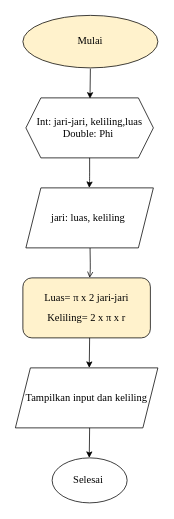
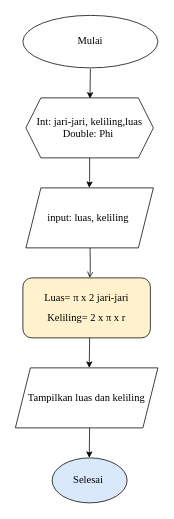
  <mxCell id="0" />
  <mxCell id="1" parent="0" />
- <mxCell id="2" value="Mulai" style="ellipse;whiteSpace=wrap;html=1;fontFamily=Times New Roman;fontSize=14;fillColor=#fff2cc;" vertex="1" parent="1"><mxGeometry x="30" y="20" width="180" height="70" as="geometry" /></mxCell>
+ <mxCell id="2" value="Mulai" style="ellipse;whiteSpace=wrap;html=1;fontFamily=Times New Roman;fontSize=14;" vertex="1" parent="1"><mxGeometry x="30" y="20" width="180" height="70" as="geometry" /></mxCell>
  <mxCell id="3" value="" style="endArrow=classic;html=1;" edge="1" parent="1"><mxGeometry width="50" height="50" relative="1" as="geometry"><mxPoint x="120" y="91" as="sourcePoint" /><mxPoint x="119.5" y="131" as="targetPoint" /><Array as="points" /></mxGeometry></mxCell>
  <mxCell id="4" value="Int: jari-jari, keliling,luas&lt;br&gt;Double: Phi&amp;nbsp;&lt;span style=&quot;color: rgba(0, 0, 0, 0); font-family: monospace; font-size: 0px; text-align: start;&quot;&gt;%3CmxGraphModel%3E%3Croot%3E%3CmxCell%20id%3D%220%22%2F%3E%3CmxCell%20id%3D%221%22%20parent%3D%220%22%2F%3E%3CmxCell%20id%3D%222%22%20value%3D%22input%3A%20panjang%2C%20lebar%26amp%3Bnbsp%3B%22%20style%3D%22shape%3Dparallelogram%3Bperimeter%3DparallelogramPerimeter%3BwhiteSpace%3Dwrap%3Bhtml%3D1%3BfixedSize%3D1%3BfontFamily%3DTimes%20New%20Roman%3BfontSize%3D14%3B%22%20vertex%3D%221%22%20parent%3D%221%22%3E%3CmxGeometry%20x%3D%22194%22%20y%3D%22240%22%20width%3D%22170%22%20height%3D%2280%22%20as%3D%22geometry%22%2F%3E%3C%2FmxCell%3E%3C%2Froot%3E%3C%2FmxGraphModel%3E&lt;/span&gt;" style="shape=hexagon;perimeter=hexagonPerimeter2;whiteSpace=wrap;html=1;fixedSize=1;fontFamily=Times New Roman;fontSize=14;" vertex="1" parent="1"><mxGeometry x="34" y="130" width="170" height="80" as="geometry" /></mxCell>
  <mxCell id="5" value="" style="endArrow=classic;html=1;" edge="1" parent="1"><mxGeometry width="50" height="50" relative="1" as="geometry"><mxPoint x="119" y="210" as="sourcePoint" /><mxPoint x="118.5" y="250" as="targetPoint" /><Array as="points"><mxPoint x="119" y="240" /></Array></mxGeometry></mxCell>
  <mxCell id="6" value="" style="edgeStyle=none;html=1;endArrow=open;" edge="1" parent="1" source="7" target="8"><mxGeometry relative="1" as="geometry"><Array as="points"><mxPoint x="120" y="360" /></Array></mxGeometry></mxCell>
- <mxCell id="7" value="jari: luas, keliling&amp;nbsp;" style="shape=parallelogram;perimeter=parallelogramPerimeter;whiteSpace=wrap;html=1;fixedSize=1;fontFamily=Times New Roman;fontSize=14;" vertex="1" parent="1"><mxGeometry x="34" y="250" width="170" height="80" as="geometry" /></mxCell>
+ <mxCell id="7" value="input: luas, keliling&amp;nbsp;" style="shape=parallelogram;perimeter=parallelogramPerimeter;whiteSpace=wrap;html=1;fixedSize=1;fontFamily=Times New Roman;fontSize=14;" vertex="1" parent="1"><mxGeometry x="34" y="250" width="170" height="80" as="geometry" /></mxCell>
  <mxCell id="8" value="Luas=&amp;nbsp;π x 2 jari-jari&lt;h1 style=&quot;box-sizing: inherit; border: 0px; font-size: 14px; margin: 0px 0px 10px; outline: 0px; padding: 0px; vertical-align: baseline; clear: both; color: var(--ast-global-color-2); line-height: 1.3em; text-align: start; background-color: rgb(255, 255, 255);&quot; class=&quot;entry-title&quot;&gt;&lt;/h1&gt;Keliling= 2 x&amp;nbsp;π x r" style="rounded=1;whiteSpace=wrap;html=1;fontFamily=Times New Roman;fontSize=14;fillColor=#fff2cc;" vertex="1" parent="1"><mxGeometry x="30" y="370" width="170" height="80" as="geometry" /></mxCell>
- <mxCell id="9" value="Tampilkan input dan keliling" style="shape=parallelogram;perimeter=parallelogramPerimeter;whiteSpace=wrap;html=1;fixedSize=1;fontFamily=Times New Roman;fontSize=14;" vertex="1" parent="1"><mxGeometry x="20" y="490" width="190" height="80" as="geometry" /></mxCell>
+ <mxCell id="9" value="Tampilkan luas dan keliling" style="shape=parallelogram;perimeter=parallelogramPerimeter;whiteSpace=wrap;html=1;fixedSize=1;fontFamily=Times New Roman;fontSize=14;" vertex="1" parent="1"><mxGeometry x="20" y="490" width="190" height="80" as="geometry" /></mxCell>
  <mxCell id="10" value="" style="endArrow=classic;html=1;" edge="1" parent="1"><mxGeometry width="50" height="50" relative="1" as="geometry"><mxPoint x="119" y="450" as="sourcePoint" /><mxPoint x="118.5" y="490" as="targetPoint" /><Array as="points" /></mxGeometry></mxCell>
  <mxCell id="11" value="" style="endArrow=classic;html=1;" edge="1" parent="1"><mxGeometry width="50" height="50" relative="1" as="geometry"><mxPoint x="119" y="570" as="sourcePoint" /><mxPoint x="118.5" y="610" as="targetPoint" /><Array as="points" /></mxGeometry></mxCell>
- <mxCell id="12" value="&lt;font style=&quot;font-size: 14px;&quot; face=&quot;Times New Roman&quot;&gt;Selesai&amp;nbsp;&lt;/font&gt;" style="ellipse;whiteSpace=wrap;html=1;" vertex="1" parent="1"><mxGeometry x="69" y="610" width="100" height="60" as="geometry" /></mxCell>
+ <mxCell id="12" value="&lt;font style=&quot;font-size: 14px;&quot; face=&quot;Times New Roman&quot;&gt;Selesai&amp;nbsp;&lt;/font&gt;" style="ellipse;whiteSpace=wrap;html=1;fillColor=#dae8fc;" vertex="1" parent="1"><mxGeometry x="69" y="610" width="100" height="60" as="geometry" /></mxCell>
